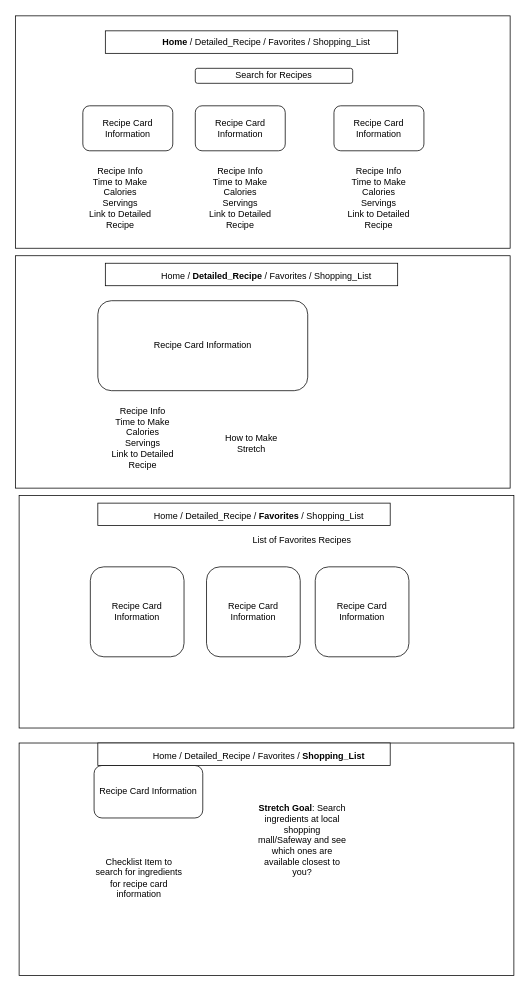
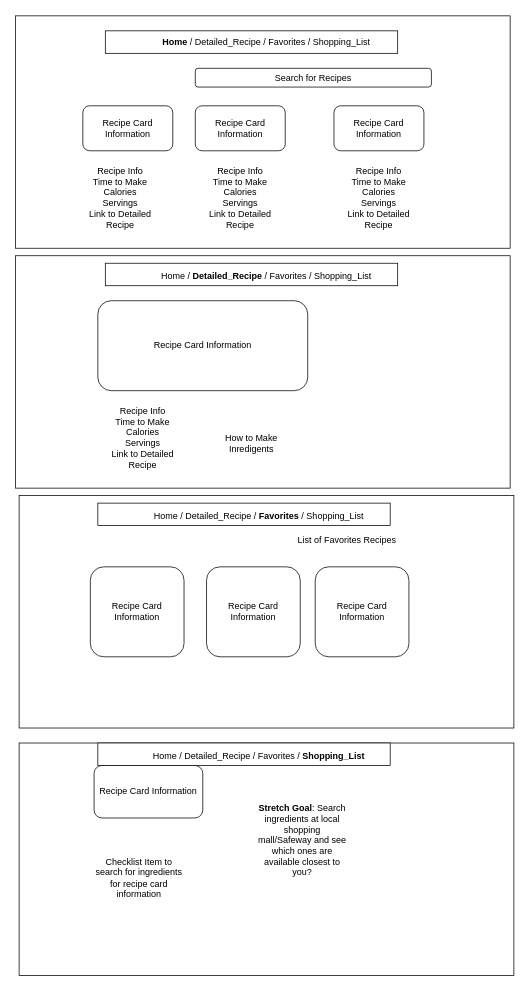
  <mxCell id="0" />
  <mxCell id="1" parent="0" />
  <mxCell id="2" value="" style="rounded=0;whiteSpace=wrap;html=1;" vertex="1" parent="1"><mxGeometry y="20" width="660" height="310" as="geometry" x="20" /></mxCell>
  <mxCell id="3" value="" style="rounded=0;whiteSpace=wrap;html=1;" vertex="1" parent="1"><mxGeometry x="140" y="40" width="390" height="30" as="geometry" /></mxCell>
  <mxCell id="4" value="&lt;b&gt;Home&lt;/b&gt; / Detailed_Recipe / Favorites / Shopping_List" style="text;html=1;strokeColor=none;fillColor=none;align=center;verticalAlign=middle;whiteSpace=wrap;rounded=0;" vertex="1" parent="1"><mxGeometry x="180" y="45" width="350" height="20" as="geometry" /></mxCell>
- <mxCell id="5" value="Search for Recipes" style="rounded=1;whiteSpace=wrap;html=1;" vertex="1" parent="1"><mxGeometry x="260" y="90" width="210" height="20" as="geometry" /></mxCell>
+ <mxCell id="5" value="Search for Recipes" style="rounded=1;whiteSpace=wrap;html=1;" vertex="1" parent="1"><mxGeometry x="260" y="90" width="315" height="25" as="geometry" /></mxCell>
  <mxCell id="6" value="Recipe Card Information" style="rounded=1;whiteSpace=wrap;html=1;" vertex="1" parent="1"><mxGeometry x="90" y="400" width="120" height="60" as="geometry" /></mxCell>
  <mxCell id="7" value="Recipe Info&lt;br&gt;Time to Make&lt;br&gt;Calories&lt;br&gt;Servings&lt;br&gt;Link to Detailed Recipe&lt;br&gt;&lt;br&gt;" style="text;html=1;strokeColor=none;fillColor=none;align=center;verticalAlign=middle;whiteSpace=wrap;rounded=0;" vertex="1" parent="1"><mxGeometry x="100" y="210" width="120" height="120" as="geometry" /></mxCell>
  <mxCell id="8" value="Recipe Card Information" style="rounded=1;whiteSpace=wrap;html=1;" vertex="1" parent="1"><mxGeometry x="260" y="140" width="120" height="60" as="geometry" /></mxCell>
  <mxCell id="9" value="Recipe Info&lt;br&gt;Time to Make&lt;br&gt;Calories&lt;br&gt;Servings&lt;br&gt;Link to Detailed Recipe&lt;br&gt;&lt;br&gt;" style="text;html=1;strokeColor=none;fillColor=none;align=center;verticalAlign=middle;whiteSpace=wrap;rounded=0;" vertex="1" parent="1"><mxGeometry x="260" y="210" width="120" height="120" as="geometry" /></mxCell>
  <mxCell id="10" value="Recipe Card Information" style="rounded=1;whiteSpace=wrap;html=1;" vertex="1" parent="1"><mxGeometry x="445" y="140" width="120" height="60" as="geometry" /></mxCell>
  <mxCell id="11" value="Recipe Info&lt;br&gt;Time to Make&lt;br&gt;Calories&lt;br&gt;Servings&lt;br&gt;Link to Detailed Recipe&lt;br&gt;&lt;br&gt;" style="text;html=1;strokeColor=none;fillColor=none;align=center;verticalAlign=middle;whiteSpace=wrap;rounded=0;" vertex="1" parent="1"><mxGeometry x="445" y="210" width="120" height="120" as="geometry" /></mxCell>
  <mxCell id="12" value="" style="rounded=0;whiteSpace=wrap;html=1;" vertex="1" parent="1"><mxGeometry y="340" width="660" height="310" as="geometry" x="20" /></mxCell>
  <mxCell id="13" value="" style="rounded=0;whiteSpace=wrap;html=1;" vertex="1" parent="1"><mxGeometry x="140" y="350" width="390" height="30" as="geometry" /></mxCell>
  <mxCell id="14" value="Home / &lt;b&gt;Detailed_Recipe&lt;/b&gt; / Favorites / Shopping_List" style="text;html=1;strokeColor=none;fillColor=none;align=center;verticalAlign=middle;whiteSpace=wrap;rounded=0;" vertex="1" parent="1"><mxGeometry x="180" y="355" width="350" height="25" as="geometry" /></mxCell>
  <mxCell id="15" value="Recipe Card Information" style="rounded=1;whiteSpace=wrap;html=1;" vertex="1" parent="1"><mxGeometry x="130" y="400" width="280" height="120" as="geometry" /></mxCell>
  <mxCell id="16" value="Recipe Info&lt;br&gt;Time to Make&lt;br&gt;Calories&lt;br&gt;Servings&lt;br&gt;Link to Detailed Recipe&lt;br&gt;&lt;br&gt;" style="text;html=1;strokeColor=none;fillColor=none;align=center;verticalAlign=middle;whiteSpace=wrap;rounded=0;" vertex="1" parent="1"><mxGeometry x="130" y="530" width="120" height="120" as="geometry" /></mxCell>
- <mxCell id="17" value="How to Make&lt;br&gt;Stretch&lt;br&gt;" style="text;html=1;strokeColor=none;fillColor=none;align=center;verticalAlign=middle;whiteSpace=wrap;rounded=0;" vertex="1" parent="1"><mxGeometry x="275" y="530" width="120" height="120" as="geometry" /></mxCell>
+ <mxCell id="17" value="How to Make&lt;br&gt;Inredigents&lt;br&gt;" style="text;html=1;strokeColor=none;fillColor=none;align=center;verticalAlign=middle;whiteSpace=wrap;rounded=0;" vertex="1" parent="1"><mxGeometry x="275" y="530" width="120" height="120" as="geometry" /></mxCell>
  <mxCell id="18" value="Recipe Card Information" style="rounded=1;whiteSpace=wrap;html=1;" vertex="1" parent="1"><mxGeometry x="110" y="140" width="120" height="60" as="geometry" /></mxCell>
  <mxCell id="19" value="" style="rounded=0;whiteSpace=wrap;html=1;" vertex="1" parent="1"><mxGeometry x="25" y="660" width="660" height="310" as="geometry" /></mxCell>
  <mxCell id="20" value="" style="rounded=0;whiteSpace=wrap;html=1;" vertex="1" parent="1"><mxGeometry x="130" y="670" width="390" height="30" as="geometry" /></mxCell>
  <mxCell id="21" value="Home / Detailed_Recipe / &lt;b&gt;Favorites&lt;/b&gt; / Shopping_List" style="text;html=1;strokeColor=none;fillColor=none;align=center;verticalAlign=middle;whiteSpace=wrap;rounded=0;" vertex="1" parent="1"><mxGeometry x="170" y="675" width="350" height="25" as="geometry" /></mxCell>
  <mxCell id="22" value="Recipe Card Information" style="rounded=1;whiteSpace=wrap;html=1;" vertex="1" parent="1"><mxGeometry x="120" y="755" width="125" height="120" as="geometry" /></mxCell>
- <mxCell id="23" value="List of Favorites Recipes&lt;br&gt;" style="text;html=1;strokeColor=none;fillColor=none;align=center;verticalAlign=middle;whiteSpace=wrap;rounded=0;" vertex="1" parent="1"><mxGeometry x="315" y="710" width="175" height="20" as="geometry" /></mxCell>
+ <mxCell id="23" value="List of Favorites Recipes&lt;br&gt;" style="text;html=1;strokeColor=none;fillColor=none;align=center;verticalAlign=middle;whiteSpace=wrap;rounded=0;" vertex="1" parent="1"><mxGeometry x="375" y="710" width="175" height="20" as="geometry" /></mxCell>
  <mxCell id="24" value="Recipe Card Information" style="rounded=1;whiteSpace=wrap;html=1;" vertex="1" parent="1"><mxGeometry x="275" y="755" width="125" height="120" as="geometry" /></mxCell>
  <mxCell id="25" value="Recipe Card Information" style="rounded=1;whiteSpace=wrap;html=1;" vertex="1" parent="1"><mxGeometry x="420" y="755" width="125" height="120" as="geometry" /></mxCell>
  <mxCell id="26" value="" style="rounded=0;whiteSpace=wrap;html=1;" vertex="1" parent="1"><mxGeometry x="25" y="990" width="660" height="310" as="geometry" /></mxCell>
  <mxCell id="27" value="Recipe Card Information" style="rounded=1;whiteSpace=wrap;html=1;" vertex="1" parent="1"><mxGeometry x="125" y="1020" width="145" height="70" as="geometry" /></mxCell>
  <mxCell id="28" value="Checklist Item to search for ingredients for recipe card information" style="text;html=1;strokeColor=none;fillColor=none;align=center;verticalAlign=middle;whiteSpace=wrap;rounded=0;" vertex="1" parent="1"><mxGeometry x="125" y="1110" width="120" height="120" as="geometry" /></mxCell>
  <mxCell id="29" value="&lt;b&gt;Stretch Goal&lt;/b&gt;: Search ingredients at local shopping mall/Safeway and see which ones are available closest to you?" style="text;html=1;strokeColor=none;fillColor=none;align=center;verticalAlign=middle;whiteSpace=wrap;rounded=0;" vertex="1" parent="1"><mxGeometry x="342.5" y="1060" width="120" height="120" as="geometry" /></mxCell>
  <mxCell id="30" value="" style="rounded=0;whiteSpace=wrap;html=1;" vertex="1" parent="1"><mxGeometry x="130" y="990" width="390" height="30" as="geometry" /></mxCell>
  <mxCell id="31" value="Home / Detailed_Recipe / Favorites / &lt;b&gt;Shopping_List&lt;/b&gt;" style="text;html=1;strokeColor=none;fillColor=none;align=center;verticalAlign=middle;whiteSpace=wrap;rounded=0;" vertex="1" parent="1"><mxGeometry x="170" y="995" width="350" height="25" as="geometry" /></mxCell>
